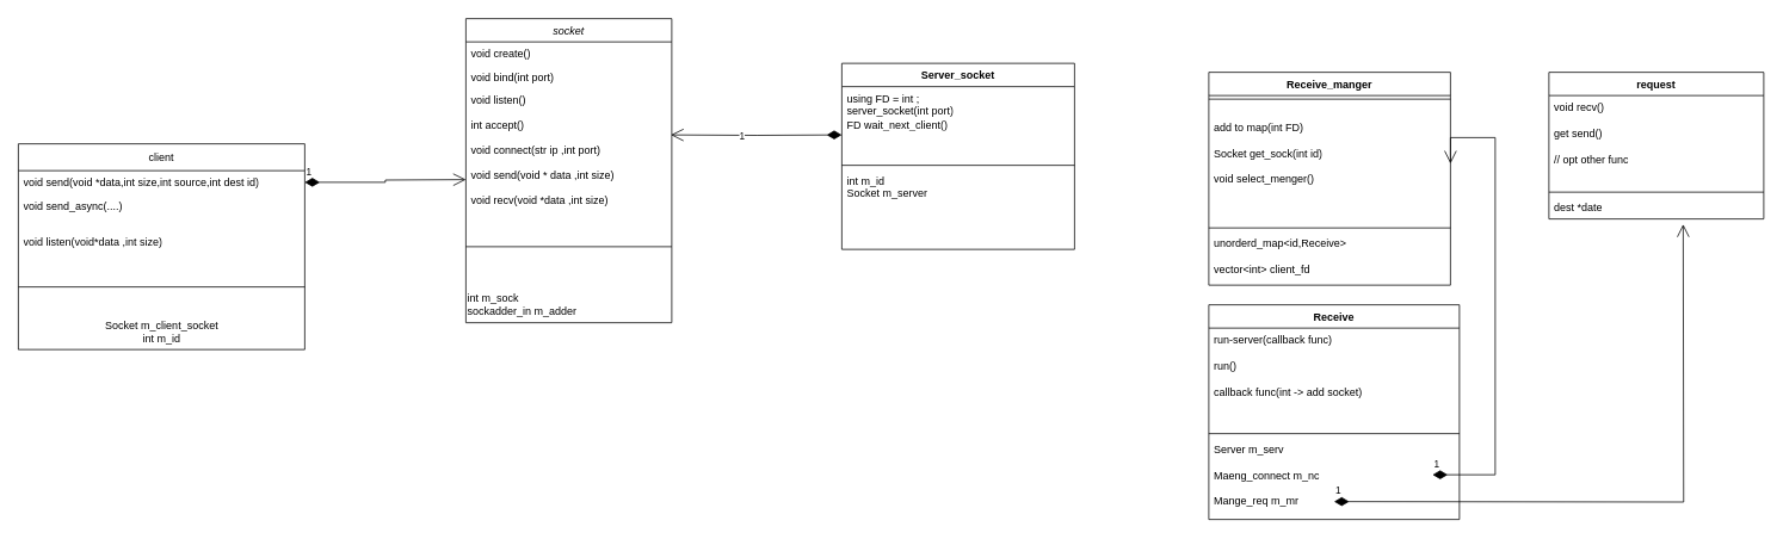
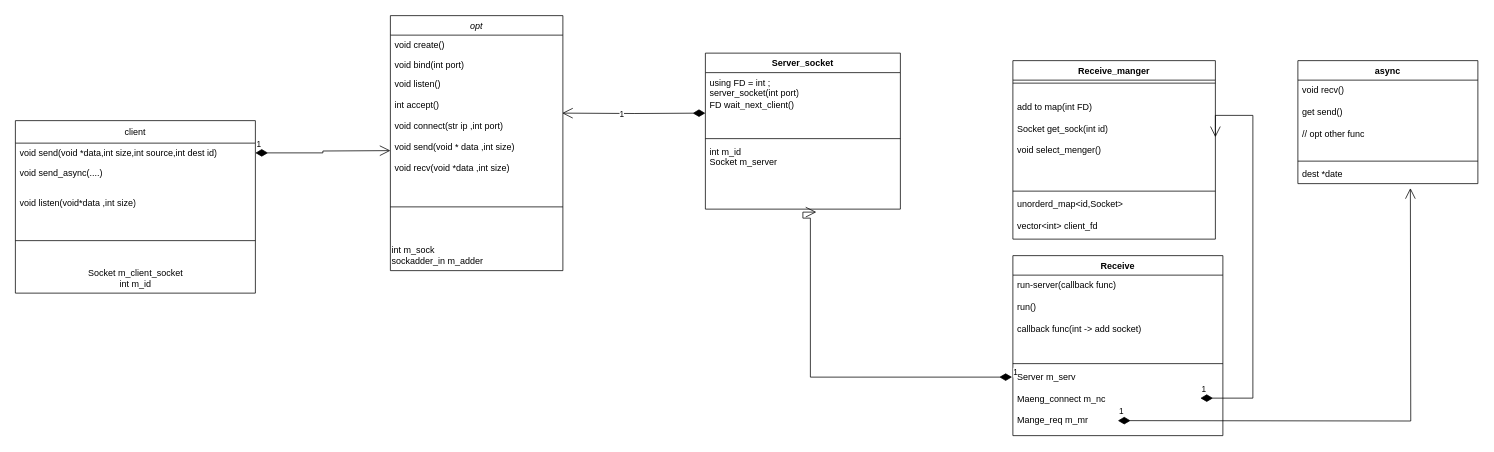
  <mxCell id="0" />
  <mxCell id="1" parent="0" />
- <mxCell id="2" value="socket" style="swimlane;fontStyle=2;align=center;verticalAlign=top;childLayout=stackLayout;horizontal=1;startSize=26;horizontalStack=0;resizeParent=1;resizeLast=0;collapsible=1;marginBottom=0;rounded=0;shadow=0;strokeWidth=1;" parent="1" vertex="1"><mxGeometry x="520" width="230" height="340" as="geometry" y="20"><mxRectangle x="230" y="140" width="160" height="26" as="alternateBounds" /></mxGeometry></mxCell>
+ <mxCell id="2" value="opt" style="swimlane;fontStyle=2;align=center;verticalAlign=top;childLayout=stackLayout;horizontal=1;startSize=26;horizontalStack=0;resizeParent=1;resizeLast=0;collapsible=1;marginBottom=0;rounded=0;shadow=0;strokeWidth=1;" parent="1" vertex="1"><mxGeometry x="520" width="230" height="340" as="geometry" y="20"><mxRectangle x="230" y="140" width="160" height="26" as="alternateBounds" /></mxGeometry></mxCell>
  <mxCell id="3" value="void create()" style="text;align=left;verticalAlign=top;spacingLeft=4;spacingRight=4;overflow=hidden;rotatable=0;points=[[0,0.5],[1,0.5]];portConstraint=eastwest;" parent="2" vertex="1"><mxGeometry y="26" width="230" height="26" as="geometry" /></mxCell>
  <mxCell id="4" value="void bind(int port)" style="text;align=left;verticalAlign=top;spacingLeft=4;spacingRight=4;overflow=hidden;rotatable=0;points=[[0,0.5],[1,0.5]];portConstraint=eastwest;rounded=0;shadow=0;html=0;" parent="2" vertex="1"><mxGeometry y="52" width="230" height="26" as="geometry" /></mxCell>
  <mxCell id="5" value="void listen()&#10;&#10;int accept()&#10;&#10;void connect(str ip ,int port)&#10;&#10;void send(void * data ,int size)&#10;&#10;void recv(void *data ,int size)&#10;&#10;bool is_valid()" style="text;align=left;verticalAlign=top;spacingLeft=4;spacingRight=4;overflow=hidden;rotatable=0;points=[[0,0.5],[1,0.5]];portConstraint=eastwest;rounded=0;shadow=0;html=0;" parent="2" vertex="1"><mxGeometry y="78" width="230" height="132" as="geometry" /></mxCell>
  <mxCell id="6" value="" style="line;html=1;strokeWidth=1;align=left;verticalAlign=middle;spacingTop=-1;spacingLeft=3;spacingRight=3;rotatable=0;labelPosition=right;points=[];portConstraint=eastwest;" parent="2" vertex="1"><mxGeometry y="210" width="230" height="90" as="geometry" /></mxCell>
  <mxCell id="7" value="int m_sock&lt;div&gt;sockadder_in m_adder&lt;/div&gt;" style="text;html=1;align=left;verticalAlign=middle;resizable=0;points=[];autosize=1;strokeColor=none;fillColor=none;" parent="2" vertex="1"><mxGeometry y="300" width="230" height="40" as="geometry" /></mxCell>
  <mxCell id="8" value="client" style="swimlane;fontStyle=0;childLayout=stackLayout;horizontal=1;startSize=30;fillColor=none;horizontalStack=0;resizeParent=1;resizeParentMax=0;resizeLast=0;collapsible=1;marginBottom=0;whiteSpace=wrap;html=1;" parent="1" vertex="1"><mxGeometry x="20" y="160" width="320" height="230" as="geometry" /></mxCell>
  <mxCell id="9" value="void send(void *data,int size,int source,int dest id)" style="text;strokeColor=none;fillColor=none;align=left;verticalAlign=top;spacingLeft=4;spacingRight=4;overflow=hidden;rotatable=0;points=[[0,0.5],[1,0.5]];portConstraint=eastwest;whiteSpace=wrap;html=1;" parent="8" vertex="1"><mxGeometry y="30" width="320" height="26" as="geometry" /></mxCell>
  <mxCell id="10" value="void send_async(....)" style="text;strokeColor=none;fillColor=none;align=left;verticalAlign=top;spacingLeft=4;spacingRight=4;overflow=hidden;rotatable=0;points=[[0,0.5],[1,0.5]];portConstraint=eastwest;whiteSpace=wrap;html=1;" parent="8" vertex="1"><mxGeometry y="56" width="320" height="26" as="geometry" /></mxCell>
  <mxCell id="11" value="&lt;div&gt;&lt;br&gt;&lt;/div&gt;&lt;div&gt;void listen(void*data ,int size)&lt;/div&gt;&lt;div&gt;&lt;br&gt;&lt;/div&gt;&lt;div&gt;void listen_async(....)&lt;/div&gt;&lt;div&gt;int get_id()&lt;/div&gt;&lt;div&gt;&lt;br&gt;&lt;/div&gt;" style="text;strokeColor=none;fillColor=none;align=left;verticalAlign=top;spacingLeft=4;spacingRight=4;overflow=hidden;rotatable=0;points=[[0,0.5],[1,0.5]];portConstraint=eastwest;whiteSpace=wrap;html=1;" parent="8" vertex="1"><mxGeometry y="82" width="320" height="48" as="geometry" /></mxCell>
  <mxCell id="12" value="" style="line;strokeWidth=1;fillColor=none;align=left;verticalAlign=middle;spacingTop=-1;spacingLeft=3;spacingRight=3;rotatable=0;labelPosition=right;points=[];portConstraint=eastwest;strokeColor=inherit;" parent="8" vertex="1"><mxGeometry y="130" width="320" height="60" as="geometry" /></mxCell>
  <mxCell id="13" value="Socket m_client_socket&lt;div&gt;int m_id&lt;/div&gt;" style="text;html=1;align=center;verticalAlign=middle;resizable=0;points=[];autosize=1;strokeColor=none;fillColor=none;" parent="8" vertex="1"><mxGeometry y="190" width="320" height="40" as="geometry" /></mxCell>
  <mxCell id="14" value="1" style="endArrow=open;html=1;endSize=12;startArrow=diamondThin;startSize=14;startFill=1;edgeStyle=orthogonalEdgeStyle;align=left;verticalAlign=bottom;rounded=0;exitX=1;exitY=0.5;exitDx=0;exitDy=0;" parent="1" source="9" edge="1"><mxGeometry x="-1" y="3" relative="1" as="geometry"><mxPoint x="340" y="200" as="sourcePoint" /><mxPoint x="520" y="200" as="targetPoint" /></mxGeometry></mxCell>
  <mxCell id="15" value="Server_socket" style="swimlane;fontStyle=1;align=center;verticalAlign=top;childLayout=stackLayout;horizontal=1;startSize=26;horizontalStack=0;resizeParent=1;resizeParentMax=0;resizeLast=0;collapsible=1;marginBottom=0;whiteSpace=wrap;html=1;" parent="1" vertex="1"><mxGeometry x="940" y="70" width="260" height="208" as="geometry" /></mxCell>
  <mxCell id="16" value="&lt;div&gt;using FD = int ;&lt;/div&gt;server_socket(int port)&lt;div&gt;FD wait_next_client()&lt;/div&gt;" style="text;strokeColor=none;fillColor=none;align=left;verticalAlign=top;spacingLeft=4;spacingRight=4;overflow=hidden;rotatable=0;points=[[0,0.5],[1,0.5]];portConstraint=eastwest;whiteSpace=wrap;html=1;" parent="15" vertex="1"><mxGeometry y="26" width="260" height="84" as="geometry" /></mxCell>
  <mxCell id="17" value="" style="line;strokeWidth=1;fillColor=none;align=left;verticalAlign=middle;spacingTop=-1;spacingLeft=3;spacingRight=3;rotatable=0;labelPosition=right;points=[];portConstraint=eastwest;strokeColor=inherit;" parent="15" vertex="1"><mxGeometry y="110" width="260" height="8" as="geometry" /></mxCell>
  <mxCell id="18" value="int m_id&lt;div&gt;Socket m_server&lt;/div&gt;" style="text;strokeColor=none;fillColor=none;align=left;verticalAlign=top;spacingLeft=4;spacingRight=4;overflow=hidden;rotatable=0;points=[[0,0.5],[1,0.5]];portConstraint=eastwest;whiteSpace=wrap;html=1;" parent="15" vertex="1"><mxGeometry y="118" width="260" height="90" as="geometry" /></mxCell>
  <mxCell id="19" value="1" style="endArrow=open;html=1;endSize=12;startArrow=diamondThin;startSize=14;startFill=1;edgeStyle=orthogonalEdgeStyle;align=left;verticalAlign=bottom;rounded=0;entryX=0.996;entryY=0.394;entryDx=0;entryDy=0;entryPerimeter=0;" parent="1" target="5" edge="1"><mxGeometry x="0.223" y="10" relative="1" as="geometry"><mxPoint x="940" y="150" as="sourcePoint" /><mxPoint x="1180" y="190" as="targetPoint" /><mxPoint as="offset" /></mxGeometry></mxCell>
  <mxCell id="20" value="Receive_manger" style="swimlane;fontStyle=1;align=center;verticalAlign=top;childLayout=stackLayout;horizontal=1;startSize=26;horizontalStack=0;resizeParent=1;resizeParentMax=0;resizeLast=0;collapsible=1;marginBottom=0;whiteSpace=wrap;html=1;" parent="1" vertex="1"><mxGeometry x="1350" y="80" width="270" height="238" as="geometry" /></mxCell>
  <mxCell id="21" value="" style="line;strokeWidth=1;fillColor=none;align=left;verticalAlign=middle;spacingTop=-1;spacingLeft=3;spacingRight=3;rotatable=0;labelPosition=right;points=[];portConstraint=eastwest;strokeColor=inherit;" parent="20" vertex="1"><mxGeometry y="26" width="270" height="8" as="geometry" /></mxCell>
  <mxCell id="22" value="&lt;div&gt;&lt;br&gt;&lt;/div&gt;&lt;div&gt;add to map(int FD)&lt;/div&gt;&lt;div&gt;&lt;br&gt;&lt;/div&gt;&lt;div&gt;Socket get_sock(int id)&lt;/div&gt;&lt;div&gt;&lt;br&gt;&lt;/div&gt;&lt;div&gt;void select_menger()&lt;/div&gt;" style="text;strokeColor=none;fillColor=none;align=left;verticalAlign=top;spacingLeft=4;spacingRight=4;overflow=hidden;rotatable=0;points=[[0,0.5],[1,0.5]];portConstraint=eastwest;whiteSpace=wrap;html=1;" parent="20" vertex="1"><mxGeometry y="34" width="270" height="136" as="geometry" /></mxCell>
  <mxCell id="23" value="" style="line;strokeWidth=1;fillColor=none;align=left;verticalAlign=middle;spacingTop=-1;spacingLeft=3;spacingRight=3;rotatable=0;labelPosition=right;points=[];portConstraint=eastwest;strokeColor=inherit;" vertex="1" parent="20"><mxGeometry y="170" width="270" height="8" as="geometry" /></mxCell>
- <mxCell id="24" value="unorderd_map&amp;lt;id,Receive&amp;gt;&lt;div&gt;&lt;br&gt;&lt;/div&gt;&lt;div&gt;vector&amp;lt;int&amp;gt; client_fd&lt;/div&gt;" style="text;strokeColor=none;fillColor=none;align=left;verticalAlign=top;spacingLeft=4;spacingRight=4;overflow=hidden;rotatable=0;points=[[0,0.5],[1,0.5]];portConstraint=eastwest;whiteSpace=wrap;html=1;" parent="20" vertex="1"><mxGeometry y="178" width="270" height="60" as="geometry" /></mxCell>
- <mxCell id="25" value="request" style="swimlane;fontStyle=1;align=center;verticalAlign=top;childLayout=stackLayout;horizontal=1;startSize=26;horizontalStack=0;resizeParent=1;resizeParentMax=0;resizeLast=0;collapsible=1;marginBottom=0;whiteSpace=wrap;html=1;" parent="1" vertex="1"><mxGeometry x="1730" y="80" width="240" height="164" as="geometry" /></mxCell>
+ <mxCell id="24" value="unorderd_map&amp;lt;id,Socket&amp;gt;&lt;div&gt;&lt;br&gt;&lt;/div&gt;&lt;div&gt;vector&amp;lt;int&amp;gt; client_fd&lt;/div&gt;" style="text;strokeColor=none;fillColor=none;align=left;verticalAlign=top;spacingLeft=4;spacingRight=4;overflow=hidden;rotatable=0;points=[[0,0.5],[1,0.5]];portConstraint=eastwest;whiteSpace=wrap;html=1;" parent="20" vertex="1"><mxGeometry y="178" width="270" height="60" as="geometry" /></mxCell>
+ <mxCell id="25" value="async" style="swimlane;fontStyle=1;align=center;verticalAlign=top;childLayout=stackLayout;horizontal=1;startSize=26;horizontalStack=0;resizeParent=1;resizeParentMax=0;resizeLast=0;collapsible=1;marginBottom=0;whiteSpace=wrap;html=1;" parent="1" vertex="1"><mxGeometry x="1730" y="80" width="240" height="164" as="geometry" /></mxCell>
  <mxCell id="26" value="void recv()&lt;div&gt;&lt;br&gt;&lt;/div&gt;&lt;div&gt;get send()&lt;/div&gt;&lt;div&gt;&lt;br&gt;&lt;/div&gt;&lt;div&gt;// opt other func&lt;/div&gt;" style="text;strokeColor=none;fillColor=none;align=left;verticalAlign=top;spacingLeft=4;spacingRight=4;overflow=hidden;rotatable=0;points=[[0,0.5],[1,0.5]];portConstraint=eastwest;whiteSpace=wrap;html=1;" parent="25" vertex="1"><mxGeometry y="26" width="240" height="104" as="geometry" /></mxCell>
  <mxCell id="27" value="" style="line;strokeWidth=1;fillColor=none;align=left;verticalAlign=middle;spacingTop=-1;spacingLeft=3;spacingRight=3;rotatable=0;labelPosition=right;points=[];portConstraint=eastwest;strokeColor=inherit;" parent="25" vertex="1"><mxGeometry y="130" width="240" height="8" as="geometry" /></mxCell>
  <mxCell id="28" value="dest *date" style="text;strokeColor=none;fillColor=none;align=left;verticalAlign=top;spacingLeft=4;spacingRight=4;overflow=hidden;rotatable=0;points=[[0,0.5],[1,0.5]];portConstraint=eastwest;whiteSpace=wrap;html=1;" parent="25" vertex="1"><mxGeometry y="138" width="240" height="26" as="geometry" /></mxCell>
  <mxCell id="29" value="Receive" style="swimlane;fontStyle=1;align=center;verticalAlign=top;childLayout=stackLayout;horizontal=1;startSize=26;horizontalStack=0;resizeParent=1;resizeParentMax=0;resizeLast=0;collapsible=1;marginBottom=0;whiteSpace=wrap;html=1;" parent="1" vertex="1"><mxGeometry x="1350" y="340" width="280" height="240" as="geometry" /></mxCell>
  <mxCell id="30" value="run-server(callback func)&lt;div&gt;&lt;br&gt;&lt;/div&gt;&lt;div&gt;run()&lt;/div&gt;&lt;div&gt;&lt;br&gt;&lt;/div&gt;&lt;div&gt;callback func(int -&amp;gt; add socket)&lt;/div&gt;" style="text;strokeColor=none;fillColor=none;align=left;verticalAlign=top;spacingLeft=4;spacingRight=4;overflow=hidden;rotatable=0;points=[[0,0.5],[1,0.5]];portConstraint=eastwest;whiteSpace=wrap;html=1;" parent="29" vertex="1"><mxGeometry y="26" width="280" height="114" as="geometry" /></mxCell>
  <mxCell id="31" value="" style="line;strokeWidth=1;fillColor=none;align=left;verticalAlign=middle;spacingTop=-1;spacingLeft=3;spacingRight=3;rotatable=0;labelPosition=right;points=[];portConstraint=eastwest;strokeColor=inherit;" parent="29" vertex="1"><mxGeometry y="140" width="280" height="8" as="geometry" /></mxCell>
  <mxCell id="32" value="Server m_serv&lt;div&gt;&lt;br&gt;&lt;/div&gt;&lt;div&gt;Maeng_connect m_nc&lt;/div&gt;&lt;div&gt;&lt;br&gt;&lt;/div&gt;&lt;div&gt;Mange_req m_mr&lt;/div&gt;" style="text;strokeColor=none;fillColor=none;align=left;verticalAlign=top;spacingLeft=4;spacingRight=4;overflow=hidden;rotatable=0;points=[[0,0.5],[1,0.5]];portConstraint=eastwest;whiteSpace=wrap;html=1;" parent="29" vertex="1"><mxGeometry y="148" width="280" height="92" as="geometry" /></mxCell>
  <mxCell id="33" value="1" style="endArrow=open;html=1;endSize=12;startArrow=diamondThin;startSize=14;startFill=1;edgeStyle=orthogonalEdgeStyle;align=left;verticalAlign=bottom;rounded=0;" parent="29" edge="1"><mxGeometry x="-1" y="3" relative="1" as="geometry"><mxPoint x="140" y="220" as="sourcePoint" /><mxPoint x="530" y="-90" as="targetPoint" /></mxGeometry></mxCell>
+ <mxCell id="34" value="1" style="endArrow=open;html=1;endSize=12;startArrow=diamondThin;startSize=14;startFill=1;edgeStyle=orthogonalEdgeStyle;align=left;verticalAlign=bottom;rounded=0;exitX=-0.004;exitY=0.152;exitDx=0;exitDy=0;exitPerimeter=0;entryX=0.569;entryY=1.044;entryDx=0;entryDy=0;entryPerimeter=0;" parent="1" source="32" target="18" edge="1"><mxGeometry x="-1" y="3" relative="1" as="geometry"><mxPoint x="1160" y="390" as="sourcePoint" /><mxPoint x="1320" y="390" as="targetPoint" /><Array as="points"><mxPoint x="1080" y="502" /><mxPoint x="1080" y="290" /><mxPoint x="1070" y="290" /><mxPoint x="1070" y="282" /></Array></mxGeometry></mxCell>
  <mxCell id="35" value="1" style="endArrow=open;html=1;endSize=12;startArrow=diamondThin;startSize=14;startFill=1;edgeStyle=orthogonalEdgeStyle;align=left;verticalAlign=bottom;rounded=0;entryX=1;entryY=0.5;entryDx=0;entryDy=0;" parent="1" target="22" edge="1"><mxGeometry x="-1" y="3" relative="1" as="geometry"><mxPoint x="1600" y="530" as="sourcePoint" /><mxPoint x="1680" y="150" as="targetPoint" /><Array as="points"><mxPoint x="1670" y="530" /><mxPoint x="1670" y="153" /></Array></mxGeometry></mxCell>
